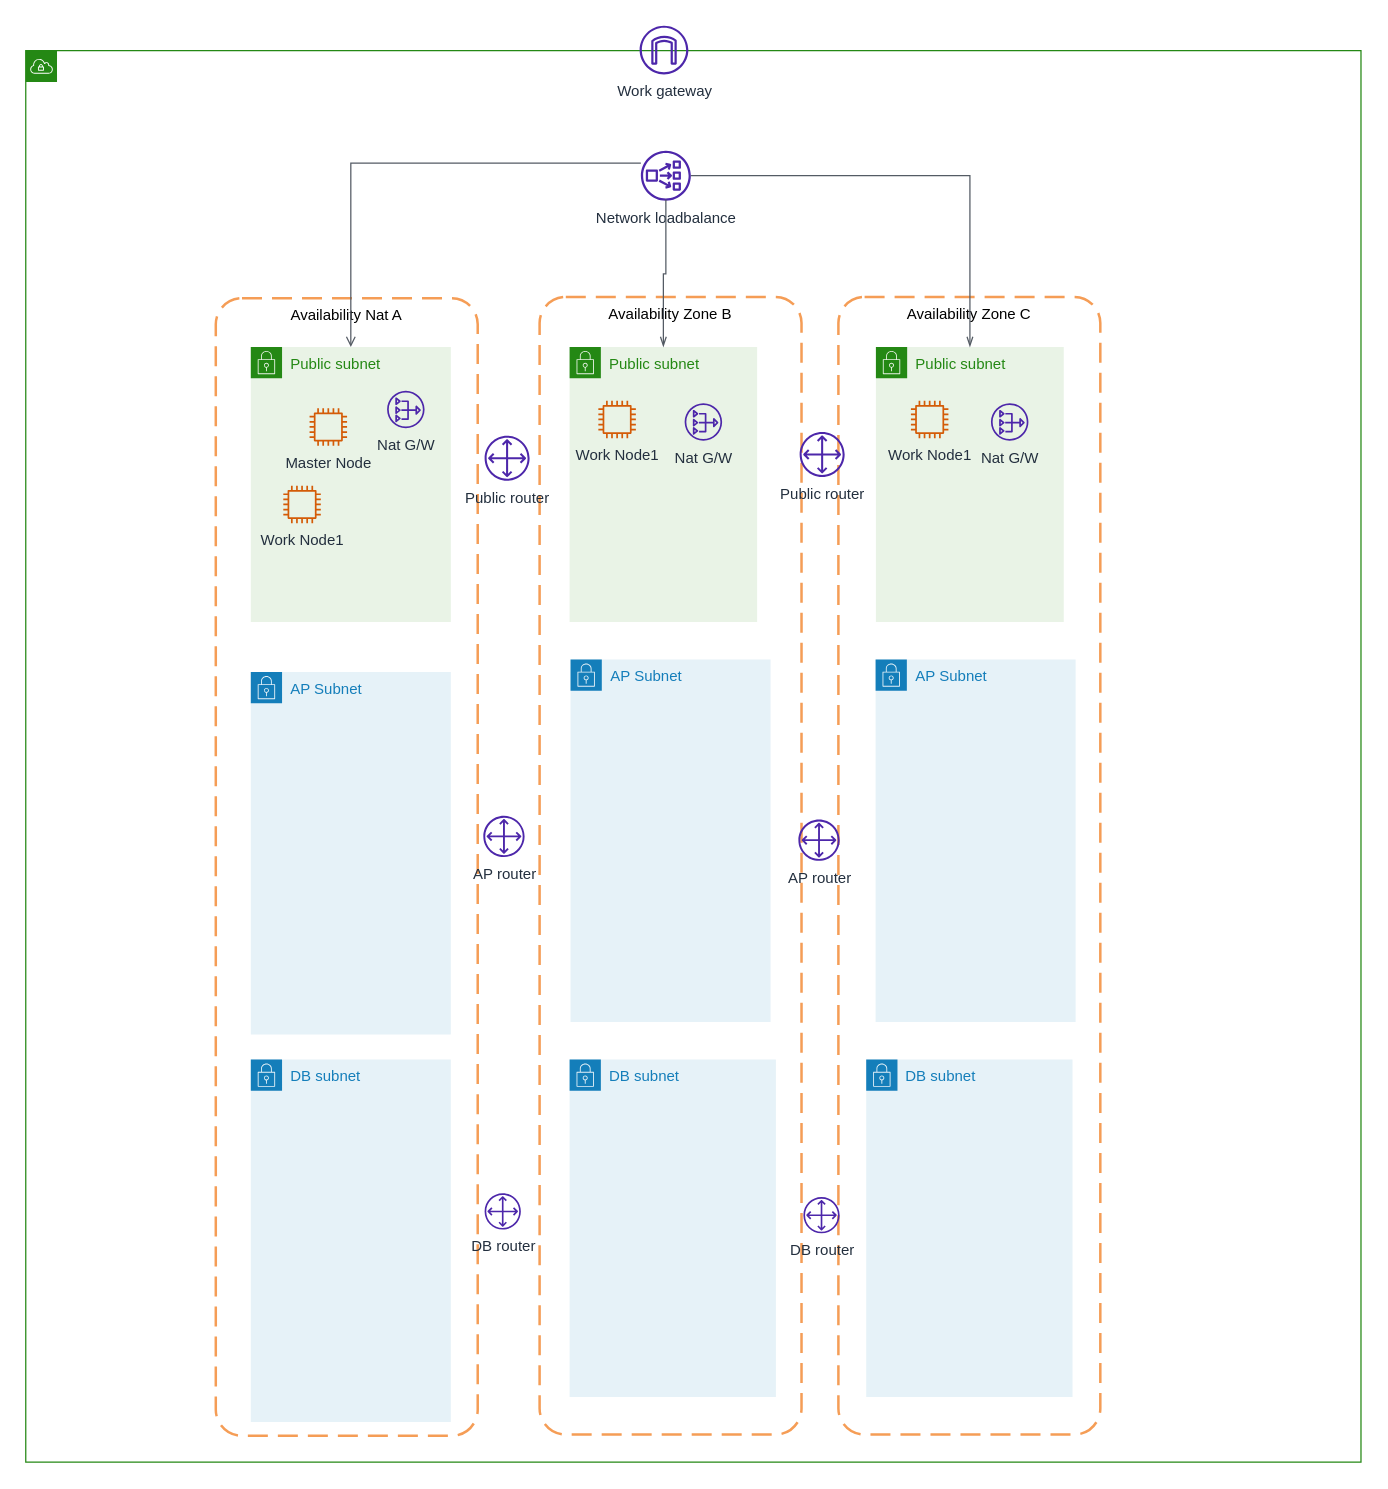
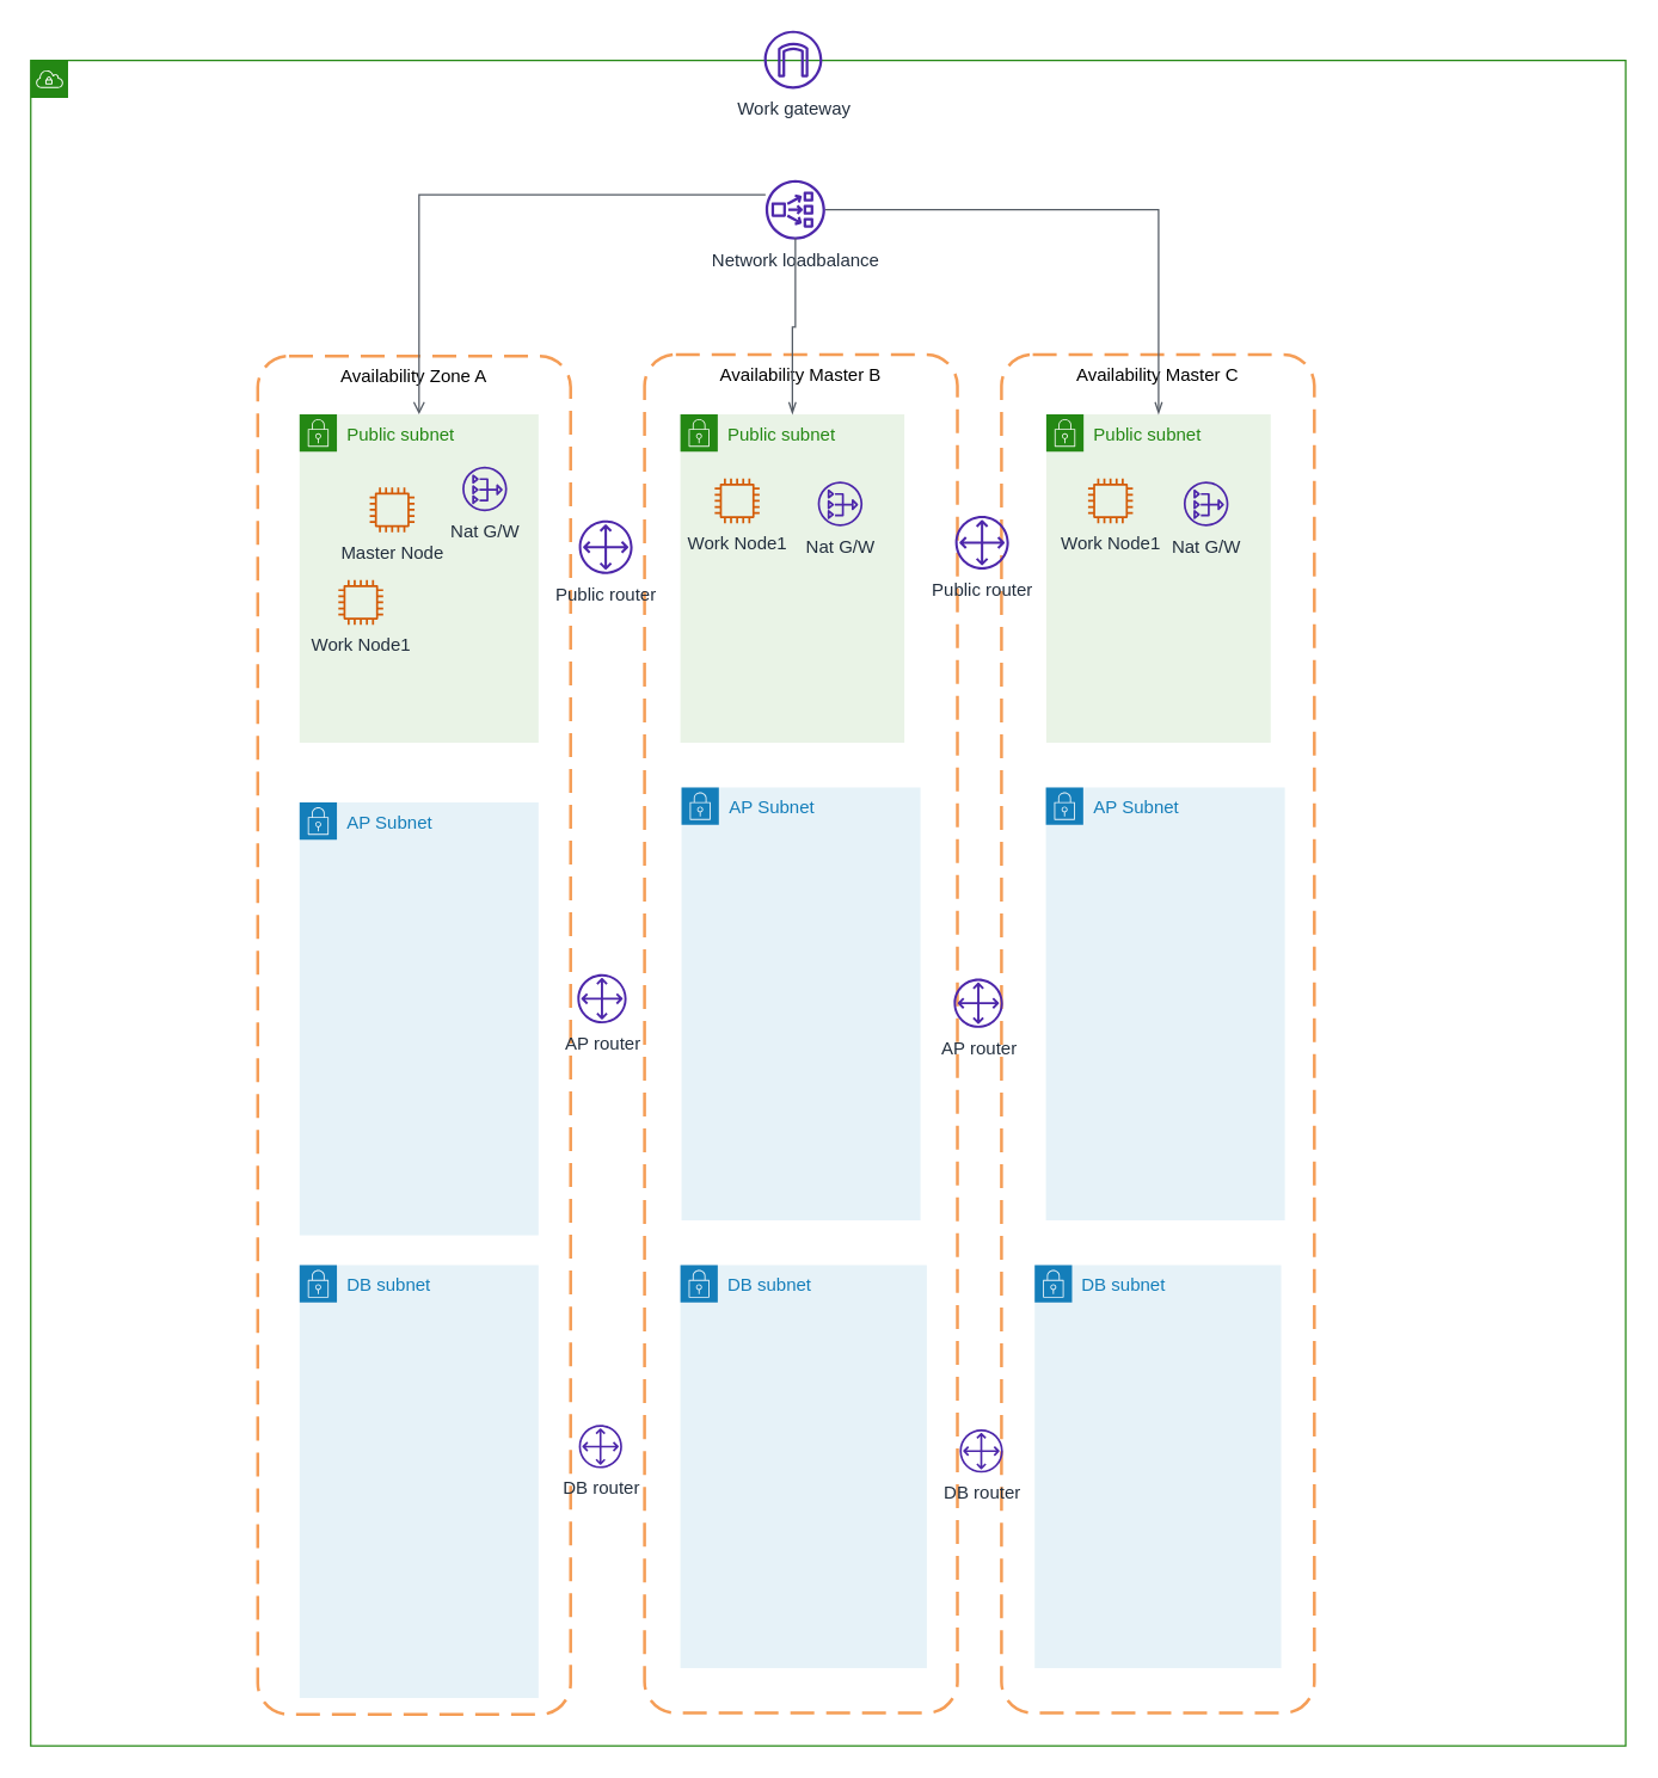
  <mxCell id="0" />
  <mxCell id="1" parent="0" />
  <mxCell id="2" value="VPC" style="points=[[0,0],[0.25,0],[0.5,0],[0.75,0],[1,0],[1,0.25],[1,0.5],[1,0.75],[1,1],[0.75,1],[0.5,1],[0.25,1],[0,1],[0,0.75],[0,0.5],[0,0.25]];outlineConnect=0;gradientColor=none;fontSize=12;fontStyle=0;container=1;pointerEvents=0;collapsible=0;recursiveResize=0;shape=mxgraph.aws4.group;grIcon=mxgraph.aws4.group_vpc;strokeColor=#248814;fillColor=none;verticalAlign=top;align=left;spacingLeft=30;fontColor=none;dashed=0;noLabel=1;" vertex="1" parent="1"><mxGeometry x="20" y="40" width="1068" height="1129" as="geometry" /></mxCell>
- <mxCell id="3" value="Availability Zone C" style="rounded=1;arcSize=10;dashed=1;strokeColor=#F59D56;fillColor=none;gradientColor=none;dashPattern=8 4;strokeWidth=2;verticalAlign=top;" vertex="1" parent="2"><mxGeometry x="650" y="197" width="209.5" height="910" as="geometry" /></mxCell>
- <mxCell id="4" value="Availability Zone B" style="rounded=1;arcSize=10;dashed=1;strokeColor=#F59D56;fillColor=none;gradientColor=none;dashPattern=8 4;strokeWidth=2;verticalAlign=top;" vertex="1" parent="2"><mxGeometry x="411" y="197" width="209.5" height="910" as="geometry" /></mxCell>
- <mxCell id="5" value="Availability Nat A" style="rounded=1;arcSize=10;dashed=1;strokeColor=#F59D56;fillColor=none;gradientColor=none;dashPattern=8 4;strokeWidth=2;verticalAlign=top;" vertex="1" parent="2"><mxGeometry x="152" y="198" width="209.5" height="910" as="geometry" /></mxCell>
+ <mxCell id="3" value="Availability Master C" style="rounded=1;arcSize=10;dashed=1;strokeColor=#F59D56;fillColor=none;gradientColor=none;dashPattern=8 4;strokeWidth=2;verticalAlign=top;" vertex="1" parent="2"><mxGeometry x="650" y="197" width="209.5" height="910" as="geometry" /></mxCell>
+ <mxCell id="4" value="Availability Master B" style="rounded=1;arcSize=10;dashed=1;strokeColor=#F59D56;fillColor=none;gradientColor=none;dashPattern=8 4;strokeWidth=2;verticalAlign=top;" vertex="1" parent="2"><mxGeometry x="411" y="197" width="209.5" height="910" as="geometry" /></mxCell>
+ <mxCell id="5" value="Availability Zone A" style="rounded=1;arcSize=10;dashed=1;strokeColor=#F59D56;fillColor=none;gradientColor=none;dashPattern=8 4;strokeWidth=2;verticalAlign=top;" vertex="1" parent="2"><mxGeometry x="152" y="198" width="209.5" height="910" as="geometry" /></mxCell>
  <mxCell id="6" value="Public subnet" style="points=[[0,0],[0.25,0],[0.5,0],[0.75,0],[1,0],[1,0.25],[1,0.5],[1,0.75],[1,1],[0.75,1],[0.5,1],[0.25,1],[0,1],[0,0.75],[0,0.5],[0,0.25]];outlineConnect=0;gradientColor=none;html=1;whiteSpace=wrap;fontSize=12;fontStyle=0;container=1;pointerEvents=0;collapsible=0;recursiveResize=0;shape=mxgraph.aws4.group;grIcon=mxgraph.aws4.group_security_group;grStroke=0;strokeColor=#248814;fillColor=#E9F3E6;verticalAlign=top;align=left;spacingLeft=30;fontColor=#248814;dashed=0;" vertex="1" parent="2"><mxGeometry x="180" y="237" width="160" height="220" as="geometry" /></mxCell>
  <mxCell id="7" value="Work Node1" style="sketch=0;outlineConnect=0;fontColor=#232F3E;gradientColor=none;fillColor=#D45B07;strokeColor=none;dashed=0;verticalLabelPosition=bottom;verticalAlign=top;align=center;html=1;fontSize=12;fontStyle=0;aspect=fixed;pointerEvents=1;shape=mxgraph.aws4.instance2;" vertex="1" parent="6"><mxGeometry x="26" y="111" width="30" height="30" as="geometry" /></mxCell>
  <mxCell id="8" value="Master Node" style="sketch=0;outlineConnect=0;fontColor=#232F3E;gradientColor=none;fillColor=#D45B07;strokeColor=none;dashed=0;verticalLabelPosition=bottom;verticalAlign=top;align=center;html=1;fontSize=12;fontStyle=0;aspect=fixed;pointerEvents=1;shape=mxgraph.aws4.instance2;" vertex="1" parent="6"><mxGeometry x="47" y="49" width="30" height="30" as="geometry" /></mxCell>
  <mxCell id="9" value="Public subnet" style="points=[[0,0],[0.25,0],[0.5,0],[0.75,0],[1,0],[1,0.25],[1,0.5],[1,0.75],[1,1],[0.75,1],[0.5,1],[0.25,1],[0,1],[0,0.75],[0,0.5],[0,0.25]];outlineConnect=0;gradientColor=none;html=1;whiteSpace=wrap;fontSize=12;fontStyle=0;container=1;pointerEvents=0;collapsible=0;recursiveResize=0;shape=mxgraph.aws4.group;grIcon=mxgraph.aws4.group_security_group;grStroke=0;strokeColor=#248814;fillColor=#E9F3E6;verticalAlign=top;align=left;spacingLeft=30;fontColor=#248814;dashed=0;" vertex="1" parent="2"><mxGeometry x="435" y="237" width="150" height="220" as="geometry" /></mxCell>
  <mxCell id="10" value="Work Node1" style="sketch=0;outlineConnect=0;fontColor=#232F3E;gradientColor=none;fillColor=#D45B07;strokeColor=none;dashed=0;verticalLabelPosition=bottom;verticalAlign=top;align=center;html=1;fontSize=12;fontStyle=0;aspect=fixed;pointerEvents=1;shape=mxgraph.aws4.instance2;" vertex="1" parent="9"><mxGeometry x="23" y="43" width="30" height="30" as="geometry" /></mxCell>
  <mxCell id="11" value="Public subnet" style="points=[[0,0],[0.25,0],[0.5,0],[0.75,0],[1,0],[1,0.25],[1,0.5],[1,0.75],[1,1],[0.75,1],[0.5,1],[0.25,1],[0,1],[0,0.75],[0,0.5],[0,0.25]];outlineConnect=0;gradientColor=none;html=1;whiteSpace=wrap;fontSize=12;fontStyle=0;container=1;pointerEvents=0;collapsible=0;recursiveResize=0;shape=mxgraph.aws4.group;grIcon=mxgraph.aws4.group_security_group;grStroke=0;strokeColor=#248814;fillColor=#E9F3E6;verticalAlign=top;align=left;spacingLeft=30;fontColor=#248814;dashed=0;" vertex="1" parent="2"><mxGeometry x="680" y="237" width="150.25" height="220" as="geometry" /></mxCell>
  <mxCell id="12" value="Work Node1" style="sketch=0;outlineConnect=0;fontColor=#232F3E;gradientColor=none;fillColor=#D45B07;strokeColor=none;dashed=0;verticalLabelPosition=bottom;verticalAlign=top;align=center;html=1;fontSize=12;fontStyle=0;aspect=fixed;pointerEvents=1;shape=mxgraph.aws4.instance2;" vertex="1" parent="11"><mxGeometry x="28" y="43" width="30" height="30" as="geometry" /></mxCell>
  <mxCell id="13" value="AP Subnet" style="points=[[0,0],[0.25,0],[0.5,0],[0.75,0],[1,0],[1,0.25],[1,0.5],[1,0.75],[1,1],[0.75,1],[0.5,1],[0.25,1],[0,1],[0,0.75],[0,0.5],[0,0.25]];outlineConnect=0;gradientColor=none;html=1;whiteSpace=wrap;fontSize=12;fontStyle=0;container=1;pointerEvents=0;collapsible=0;recursiveResize=0;shape=mxgraph.aws4.group;grIcon=mxgraph.aws4.group_security_group;grStroke=0;strokeColor=#147EBA;fillColor=#E6F2F8;verticalAlign=top;align=left;spacingLeft=30;fontColor=#147EBA;dashed=0;" vertex="1" parent="2"><mxGeometry x="180" y="497" width="160" height="290" as="geometry" /></mxCell>
  <mxCell id="14" value="AP Subnet" style="points=[[0,0],[0.25,0],[0.5,0],[0.75,0],[1,0],[1,0.25],[1,0.5],[1,0.75],[1,1],[0.75,1],[0.5,1],[0.25,1],[0,1],[0,0.75],[0,0.5],[0,0.25]];outlineConnect=0;gradientColor=none;html=1;whiteSpace=wrap;fontSize=12;fontStyle=0;container=1;pointerEvents=0;collapsible=0;recursiveResize=0;shape=mxgraph.aws4.group;grIcon=mxgraph.aws4.group_security_group;grStroke=0;strokeColor=#147EBA;fillColor=#E6F2F8;verticalAlign=top;align=left;spacingLeft=30;fontColor=#147EBA;dashed=0;" vertex="1" parent="2"><mxGeometry x="435.75" y="487" width="160" height="290" as="geometry" /></mxCell>
  <mxCell id="15" value="AP Subnet" style="points=[[0,0],[0.25,0],[0.5,0],[0.75,0],[1,0],[1,0.25],[1,0.5],[1,0.75],[1,1],[0.75,1],[0.5,1],[0.25,1],[0,1],[0,0.75],[0,0.5],[0,0.25]];outlineConnect=0;gradientColor=none;html=1;whiteSpace=wrap;fontSize=12;fontStyle=0;container=1;pointerEvents=0;collapsible=0;recursiveResize=0;shape=mxgraph.aws4.group;grIcon=mxgraph.aws4.group_security_group;grStroke=0;strokeColor=#147EBA;fillColor=#E6F2F8;verticalAlign=top;align=left;spacingLeft=30;fontColor=#147EBA;dashed=0;" vertex="1" parent="2"><mxGeometry x="679.75" y="487" width="160" height="290" as="geometry" /></mxCell>
  <mxCell id="16" value="DB subnet" style="points=[[0,0],[0.25,0],[0.5,0],[0.75,0],[1,0],[1,0.25],[1,0.5],[1,0.75],[1,1],[0.75,1],[0.5,1],[0.25,1],[0,1],[0,0.75],[0,0.5],[0,0.25]];outlineConnect=0;gradientColor=none;html=1;whiteSpace=wrap;fontSize=12;fontStyle=0;container=1;pointerEvents=0;collapsible=0;recursiveResize=0;shape=mxgraph.aws4.group;grIcon=mxgraph.aws4.group_security_group;grStroke=0;strokeColor=#147EBA;fillColor=#E6F2F8;verticalAlign=top;align=left;spacingLeft=30;fontColor=#147EBA;dashed=0;" vertex="1" parent="2"><mxGeometry x="180" y="807" width="160" height="290" as="geometry" /></mxCell>
  <mxCell id="17" value="DB subnet" style="points=[[0,0],[0.25,0],[0.5,0],[0.75,0],[1,0],[1,0.25],[1,0.5],[1,0.75],[1,1],[0.75,1],[0.5,1],[0.25,1],[0,1],[0,0.75],[0,0.5],[0,0.25]];outlineConnect=0;gradientColor=none;html=1;whiteSpace=wrap;fontSize=12;fontStyle=0;container=1;pointerEvents=0;collapsible=0;recursiveResize=0;shape=mxgraph.aws4.group;grIcon=mxgraph.aws4.group_security_group;grStroke=0;strokeColor=#147EBA;fillColor=#E6F2F8;verticalAlign=top;align=left;spacingLeft=30;fontColor=#147EBA;dashed=0;" vertex="1" parent="2"><mxGeometry x="435" y="807" width="165" height="270" as="geometry" /></mxCell>
  <mxCell id="18" value="DB subnet" style="points=[[0,0],[0.25,0],[0.5,0],[0.75,0],[1,0],[1,0.25],[1,0.5],[1,0.75],[1,1],[0.75,1],[0.5,1],[0.25,1],[0,1],[0,0.75],[0,0.5],[0,0.25]];outlineConnect=0;gradientColor=none;html=1;whiteSpace=wrap;fontSize=12;fontStyle=0;container=1;pointerEvents=0;collapsible=0;recursiveResize=0;shape=mxgraph.aws4.group;grIcon=mxgraph.aws4.group_security_group;grStroke=0;strokeColor=#147EBA;fillColor=#E6F2F8;verticalAlign=top;align=left;spacingLeft=30;fontColor=#147EBA;dashed=0;" vertex="1" parent="2"><mxGeometry x="672.25" y="807" width="165" height="270" as="geometry" /></mxCell>
  <mxCell id="19" value="Nat G/W" style="sketch=0;outlineConnect=0;fontColor=#232F3E;gradientColor=none;fillColor=#4D27AA;strokeColor=none;dashed=0;verticalLabelPosition=bottom;verticalAlign=top;align=center;html=1;fontSize=12;fontStyle=0;aspect=fixed;pointerEvents=1;shape=mxgraph.aws4.nat_gateway;" vertex="1" parent="2"><mxGeometry x="289" y="272" width="30" height="30" as="geometry" /></mxCell>
  <mxCell id="20" value="Nat G/W" style="sketch=0;outlineConnect=0;fontColor=#232F3E;gradientColor=none;fillColor=#4D27AA;strokeColor=none;dashed=0;verticalLabelPosition=bottom;verticalAlign=top;align=center;html=1;fontSize=12;fontStyle=0;aspect=fixed;pointerEvents=1;shape=mxgraph.aws4.nat_gateway;" vertex="1" parent="2"><mxGeometry x="527" y="282" width="30" height="30" as="geometry" /></mxCell>
  <mxCell id="21" value="Nat G/W" style="sketch=0;outlineConnect=0;fontColor=#232F3E;gradientColor=none;fillColor=#4D27AA;strokeColor=none;dashed=0;verticalLabelPosition=bottom;verticalAlign=top;align=center;html=1;fontSize=12;fontStyle=0;aspect=fixed;pointerEvents=1;shape=mxgraph.aws4.nat_gateway;" vertex="1" parent="2"><mxGeometry x="772" y="282" width="30" height="30" as="geometry" /></mxCell>
  <mxCell id="22" value="Public router" style="sketch=0;outlineConnect=0;fontColor=#232F3E;gradientColor=none;fillColor=#4D27AA;strokeColor=none;dashed=0;verticalLabelPosition=bottom;verticalAlign=top;align=center;html=1;fontSize=12;fontStyle=0;aspect=fixed;pointerEvents=1;shape=mxgraph.aws4.customer_gateway;" vertex="1" parent="2"><mxGeometry x="367" y="308" width="36" height="36" as="geometry" /></mxCell>
  <mxCell id="23" value="AP router" style="sketch=0;outlineConnect=0;fontColor=#232F3E;gradientColor=none;fillColor=#4D27AA;strokeColor=none;dashed=0;verticalLabelPosition=bottom;verticalAlign=top;align=center;html=1;fontSize=12;fontStyle=0;aspect=fixed;pointerEvents=1;shape=mxgraph.aws4.customer_gateway;" vertex="1" parent="2"><mxGeometry x="366" y="612" width="33" height="33" as="geometry" /></mxCell>
  <mxCell id="24" value="Public router" style="sketch=0;outlineConnect=0;fontColor=#232F3E;gradientColor=none;fillColor=#4D27AA;strokeColor=none;dashed=0;verticalLabelPosition=bottom;verticalAlign=top;align=center;html=1;fontSize=12;fontStyle=0;aspect=fixed;pointerEvents=1;shape=mxgraph.aws4.customer_gateway;" vertex="1" parent="2"><mxGeometry x="619" y="305" width="36" height="36" as="geometry" /></mxCell>
  <mxCell id="25" value="AP router" style="sketch=0;outlineConnect=0;fontColor=#232F3E;gradientColor=none;fillColor=#4D27AA;strokeColor=none;dashed=0;verticalLabelPosition=bottom;verticalAlign=top;align=center;html=1;fontSize=12;fontStyle=0;aspect=fixed;pointerEvents=1;shape=mxgraph.aws4.customer_gateway;" vertex="1" parent="2"><mxGeometry x="618" y="615" width="33" height="33" as="geometry" /></mxCell>
  <mxCell id="26" value="DB router" style="sketch=0;outlineConnect=0;fontColor=#232F3E;gradientColor=none;fillColor=#4D27AA;strokeColor=none;dashed=0;verticalLabelPosition=bottom;verticalAlign=top;align=center;html=1;fontSize=12;fontStyle=0;aspect=fixed;pointerEvents=1;shape=mxgraph.aws4.customer_gateway;" vertex="1" parent="2"><mxGeometry x="367" y="914" width="29" height="29" as="geometry" /></mxCell>
  <mxCell id="27" value="DB router" style="sketch=0;outlineConnect=0;fontColor=#232F3E;gradientColor=none;fillColor=#4D27AA;strokeColor=none;dashed=0;verticalLabelPosition=bottom;verticalAlign=top;align=center;html=1;fontSize=12;fontStyle=0;aspect=fixed;pointerEvents=1;shape=mxgraph.aws4.customer_gateway;" vertex="1" parent="2"><mxGeometry x="622" y="917" width="29" height="29" as="geometry" /></mxCell>
  <mxCell id="28" value="Network loadbalance" style="sketch=0;outlineConnect=0;fontColor=#232F3E;gradientColor=none;fillColor=#4D27AA;strokeColor=none;dashed=0;verticalLabelPosition=bottom;verticalAlign=top;align=center;html=1;fontSize=12;fontStyle=0;aspect=fixed;pointerEvents=1;shape=mxgraph.aws4.network_load_balancer;" vertex="1" parent="2"><mxGeometry x="492" y="80" width="40" height="40" as="geometry" /></mxCell>
  <mxCell id="29" value="Work gateway" style="sketch=0;outlineConnect=0;fontColor=#232F3E;gradientColor=none;fillColor=#4D27AA;strokeColor=none;dashed=0;verticalLabelPosition=bottom;verticalAlign=top;align=center;html=1;fontSize=12;fontStyle=0;aspect=fixed;pointerEvents=1;shape=mxgraph.aws4.internet_gateway;" vertex="1" parent="2"><mxGeometry x="491" y="-20" width="39" height="39" as="geometry" /></mxCell>
  <mxCell id="30" value="" style="edgeStyle=orthogonalEdgeStyle;html=1;endArrow=none;elbow=vertical;startArrow=open;startFill=0;strokeColor=#545B64;rounded=0;fontColor=none;" edge="1" parent="2" source="6" target="28"><mxGeometry width="100" relative="1" as="geometry"><mxPoint x="361" as="sourcePoint" /><mxPoint x="422" y="-130" as="targetPoint" /><Array as="points"><mxPoint x="260" y="90" /></Array></mxGeometry></mxCell>
  <mxCell id="31" value="" style="edgeStyle=orthogonalEdgeStyle;html=1;endArrow=openThin;elbow=vertical;startArrow=none;endFill=0;strokeColor=#545B64;rounded=0;fontColor=none;exitX=0.5;exitY=0.975;exitDx=0;exitDy=0;exitPerimeter=0;" edge="1" parent="2" source="28" target="9"><mxGeometry width="100" relative="1" as="geometry"><mxPoint x="362" y="400" as="sourcePoint" /><mxPoint x="512" y="195" as="targetPoint" /></mxGeometry></mxCell>
  <mxCell id="32" value="" style="edgeStyle=orthogonalEdgeStyle;html=1;endArrow=openThin;elbow=vertical;startArrow=none;endFill=0;strokeColor=#545B64;rounded=0;fontColor=none;" edge="1" parent="2" source="28" target="11"><mxGeometry width="100" relative="1" as="geometry"><mxPoint x="522" y="119" as="sourcePoint" /><mxPoint x="520" y="247" as="targetPoint" /></mxGeometry></mxCell>
